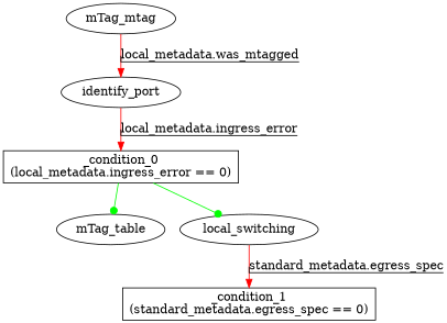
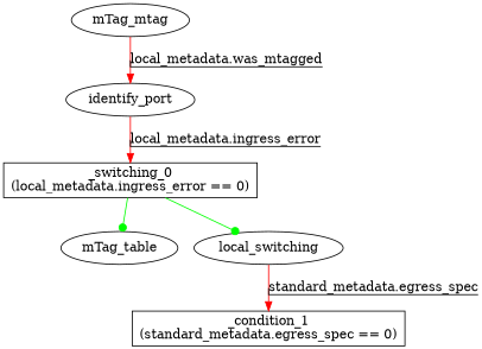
  digraph {
    edge [color=red decorate=true]
    n1 [label="_condition_1\n(standard_metadata.egress_spec == 0)" shape=box]
-   n2 [label="_condition_0\n(local_metadata.ingress_error == 0)" shape=box]
+   n2 [label="_switching_0\n(local_metadata.ingress_error == 0)" shape=box]
    mTag_table
    local_switching
    n5 [label=mTag_mtag]
    identify_port
    n2 -> mTag_table [arrowhead=dot color=green]
    n2 -> local_switching [arrowhead=dot color=green]
    local_switching -> n1 [label="standard_metadata.egress_spec"]
    n5 -> identify_port [label="local_metadata.was_mtagged"]
    identify_port -> n2 [label="local_metadata.ingress_error"]
  }
